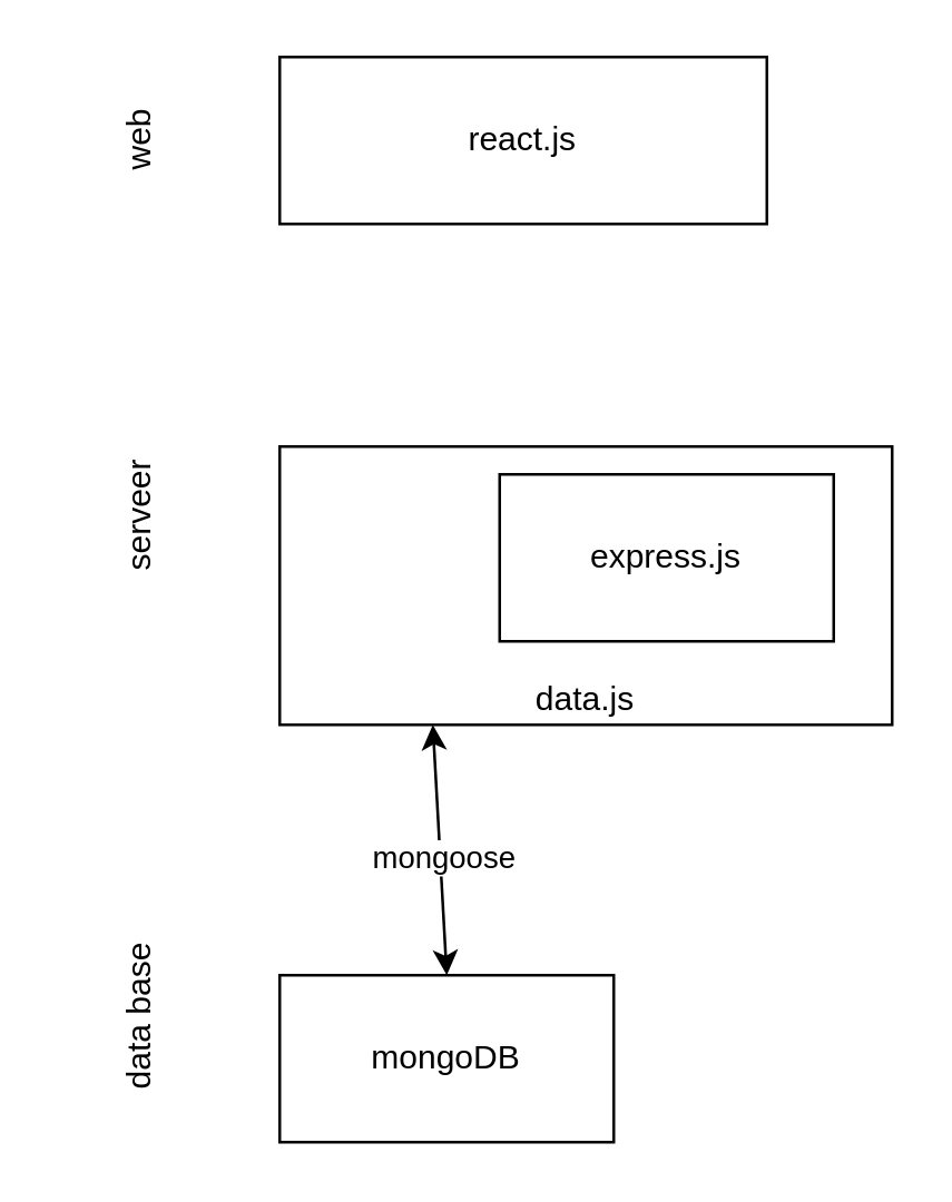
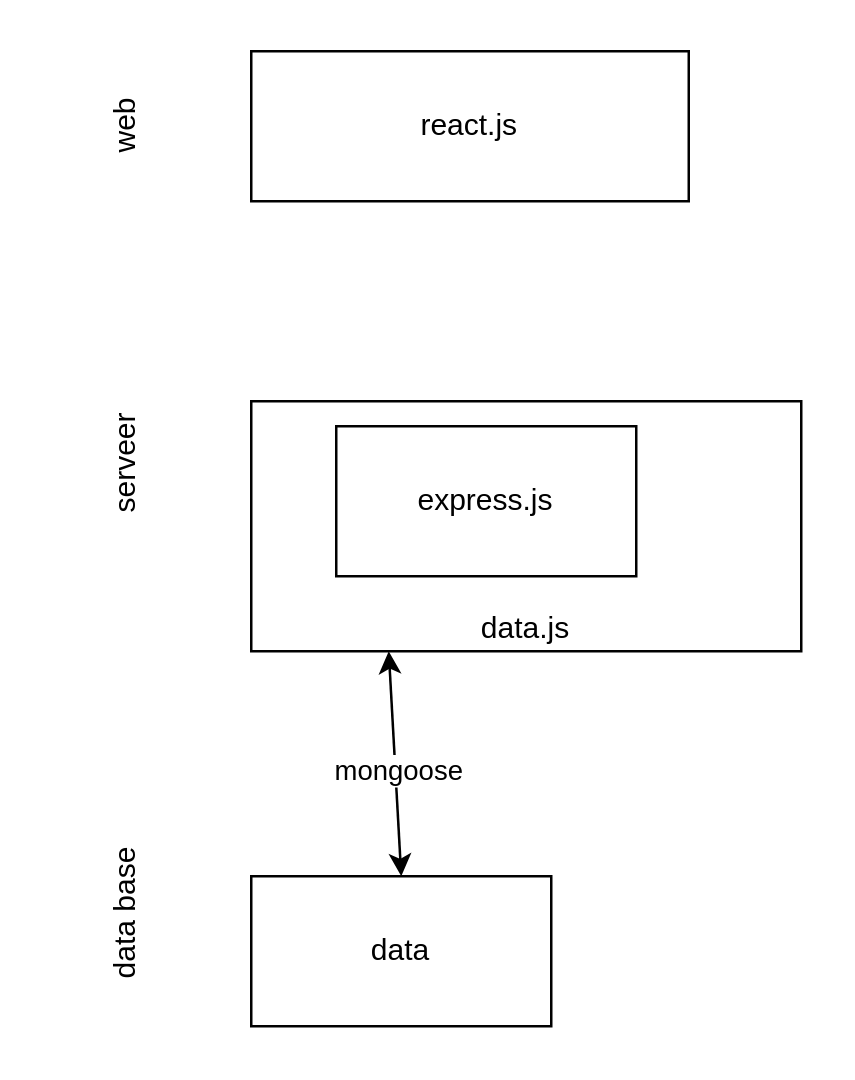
  <mxCell id="0" />
  <mxCell id="1" parent="0" />
- <mxCell id="2" value="mongoDB" style="rounded=0;whiteSpace=wrap;html=1;" vertex="1" parent="1"><mxGeometry x="100" y="350" width="120" height="60" as="geometry" /></mxCell>
+ <mxCell id="2" value="data" style="rounded=0;whiteSpace=wrap;html=1;" vertex="1" parent="1"><mxGeometry x="100" y="350" width="120" height="60" as="geometry" /></mxCell>
  <mxCell id="3" value="react.js" style="rounded=0;whiteSpace=wrap;html=1;" vertex="1" parent="1"><mxGeometry x="100" y="20" width="175" height="60" as="geometry" /></mxCell>
  <mxCell id="4" value="data.js" style="rounded=0;whiteSpace=wrap;html=1;verticalAlign=bottom;" vertex="1" parent="1"><mxGeometry x="100" y="160" width="220" height="100" as="geometry" /></mxCell>
  <mxCell id="5" value="" style="endArrow=classic;startArrow=classic;html=1;rounded=0;exitX=0.5;exitY=0;exitDx=0;exitDy=0;entryX=0.25;entryY=1;entryDx=0;entryDy=0;" edge="1" parent="1" source="2" target="4"><mxGeometry width="50" height="50" relative="1" as="geometry"><mxPoint x="170" y="240" as="sourcePoint" /><mxPoint x="220" y="190" as="targetPoint" /></mxGeometry></mxCell>
  <mxCell id="6" value="mongoose" style="edgeLabel;html=1;align=center;verticalAlign=middle;resizable=0;points=[];" vertex="1" connectable="0" parent="5"><mxGeometry x="-0.042" y="-1" relative="1" as="geometry"><mxPoint as="offset" /></mxGeometry></mxCell>
- <mxCell id="7" value="express.js" style="rounded=0;whiteSpace=wrap;html=1;" vertex="1" parent="1"><mxGeometry x="179" y="170" width="120" height="60" as="geometry" /></mxCell>
+ <mxCell id="7" value="express.js" style="rounded=0;whiteSpace=wrap;html=1;" vertex="1" parent="1"><mxGeometry x="134" y="170" width="120" height="60" as="geometry" /></mxCell>
  <mxCell id="8" value="web" style="text;html=1;align=center;verticalAlign=middle;whiteSpace=wrap;rounded=0;rotation=-90;" vertex="1" parent="1"><mxGeometry x="20" y="35" width="60" height="30" as="geometry" /></mxCell>
  <mxCell id="9" value="serveer" style="text;html=1;align=center;verticalAlign=middle;whiteSpace=wrap;rounded=0;rotation=-90;" vertex="1" parent="1"><mxGeometry x="20" y="170" width="60" height="30" as="geometry" /></mxCell>
  <mxCell id="10" value="data base" style="text;html=1;align=center;verticalAlign=middle;whiteSpace=wrap;rounded=0;rotation=-90;" vertex="1" parent="1"><mxGeometry x="20" y="350" width="60" height="30" as="geometry" /></mxCell>
